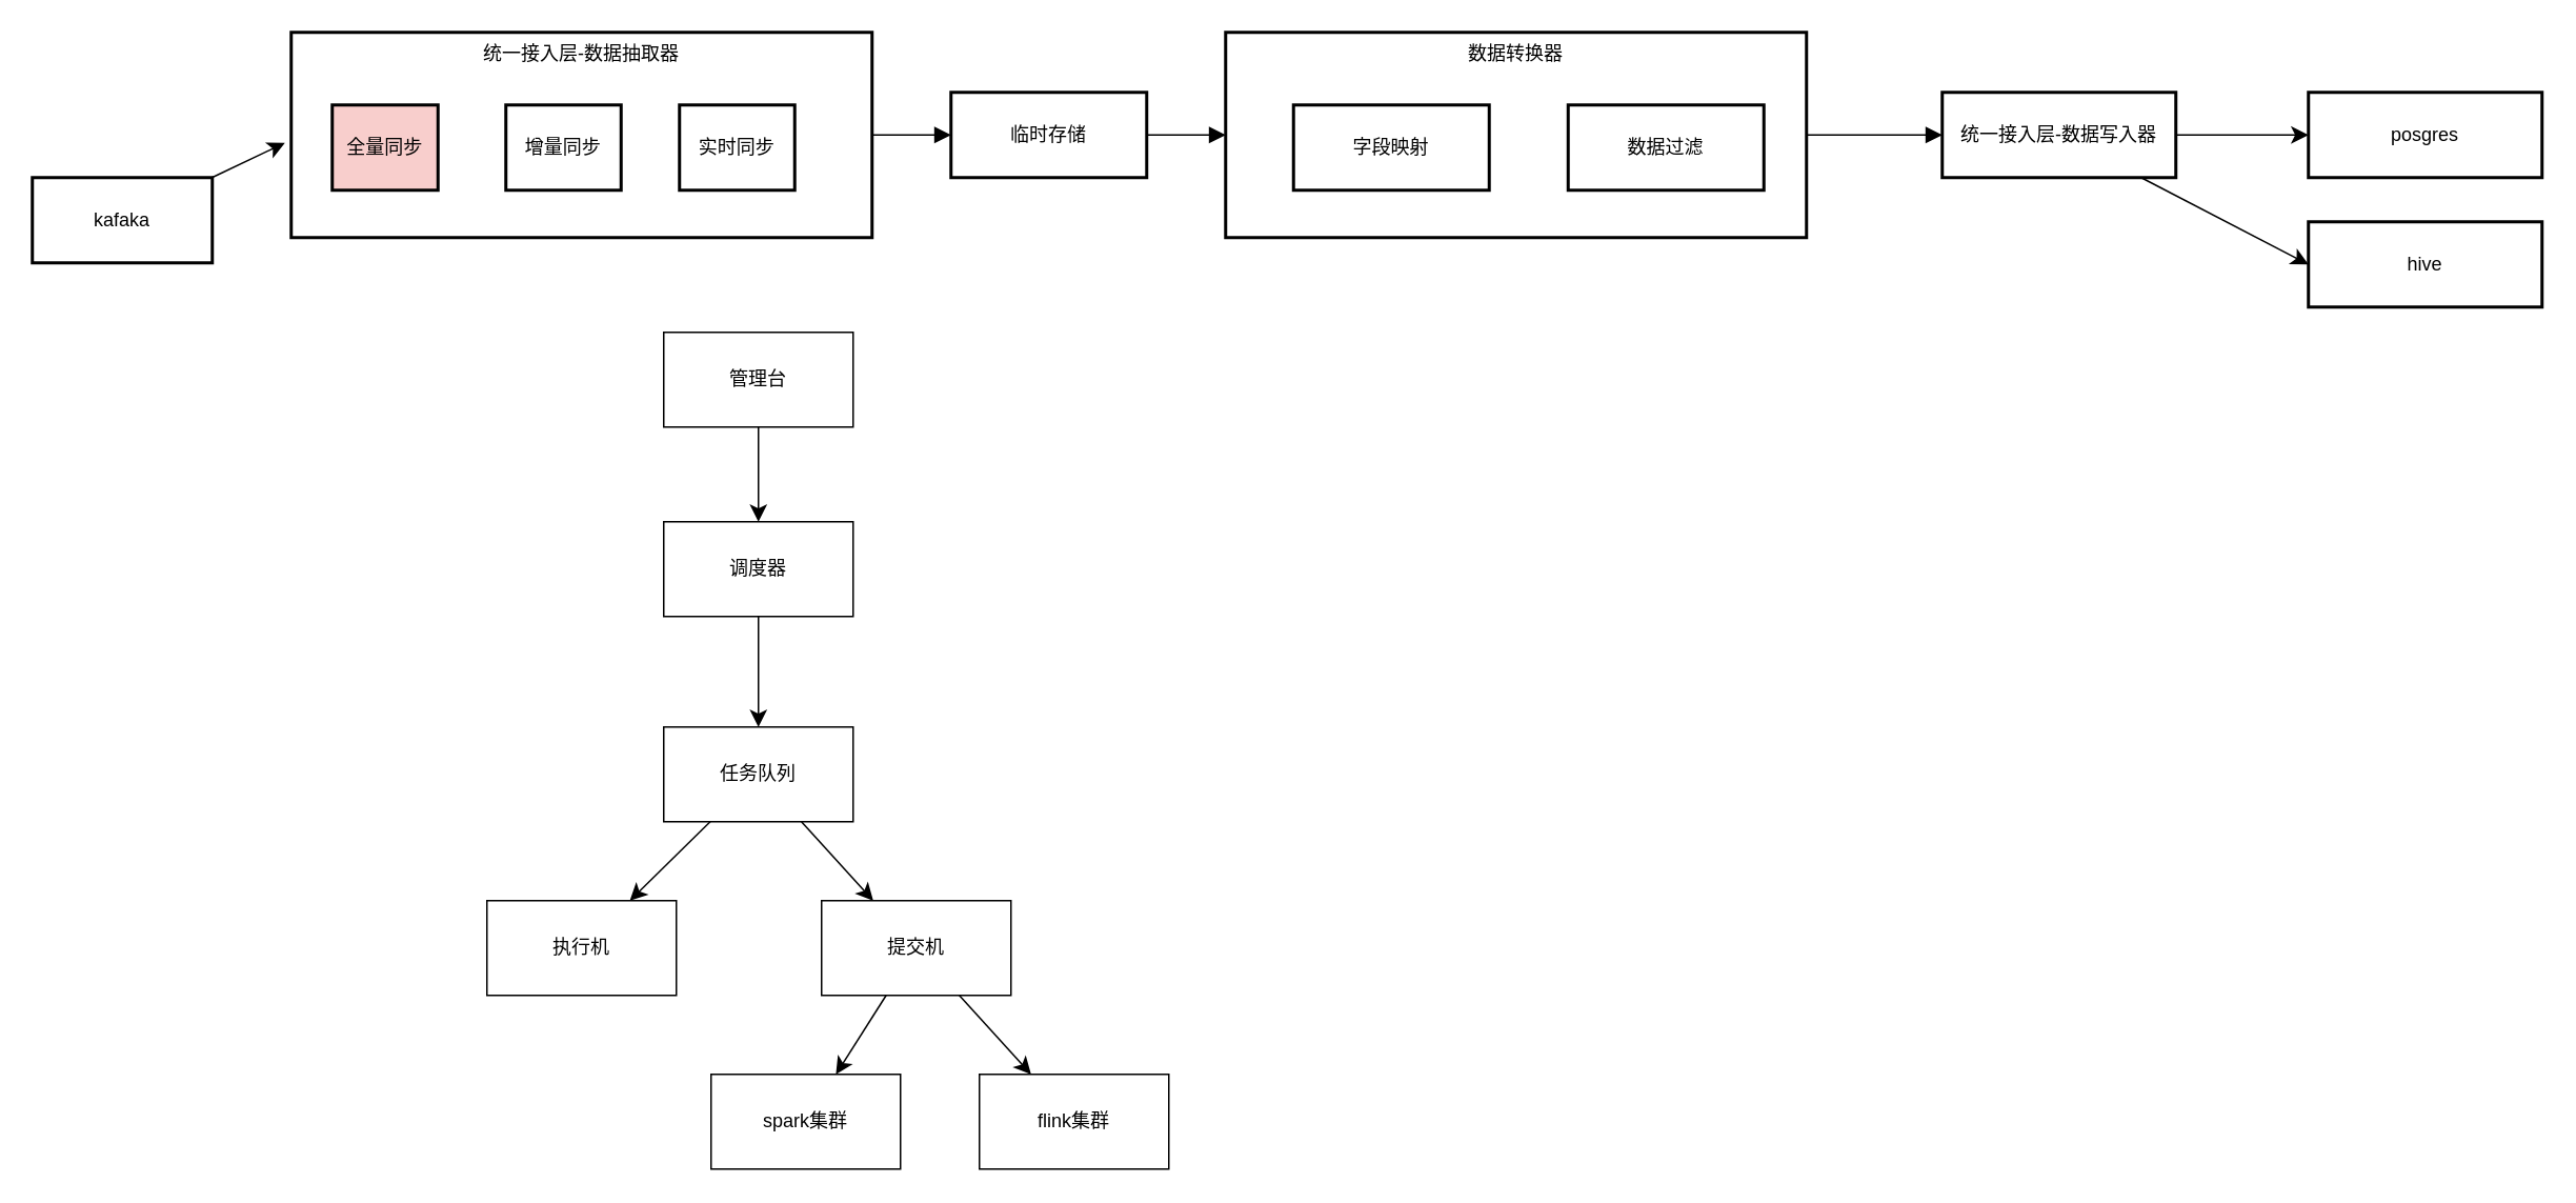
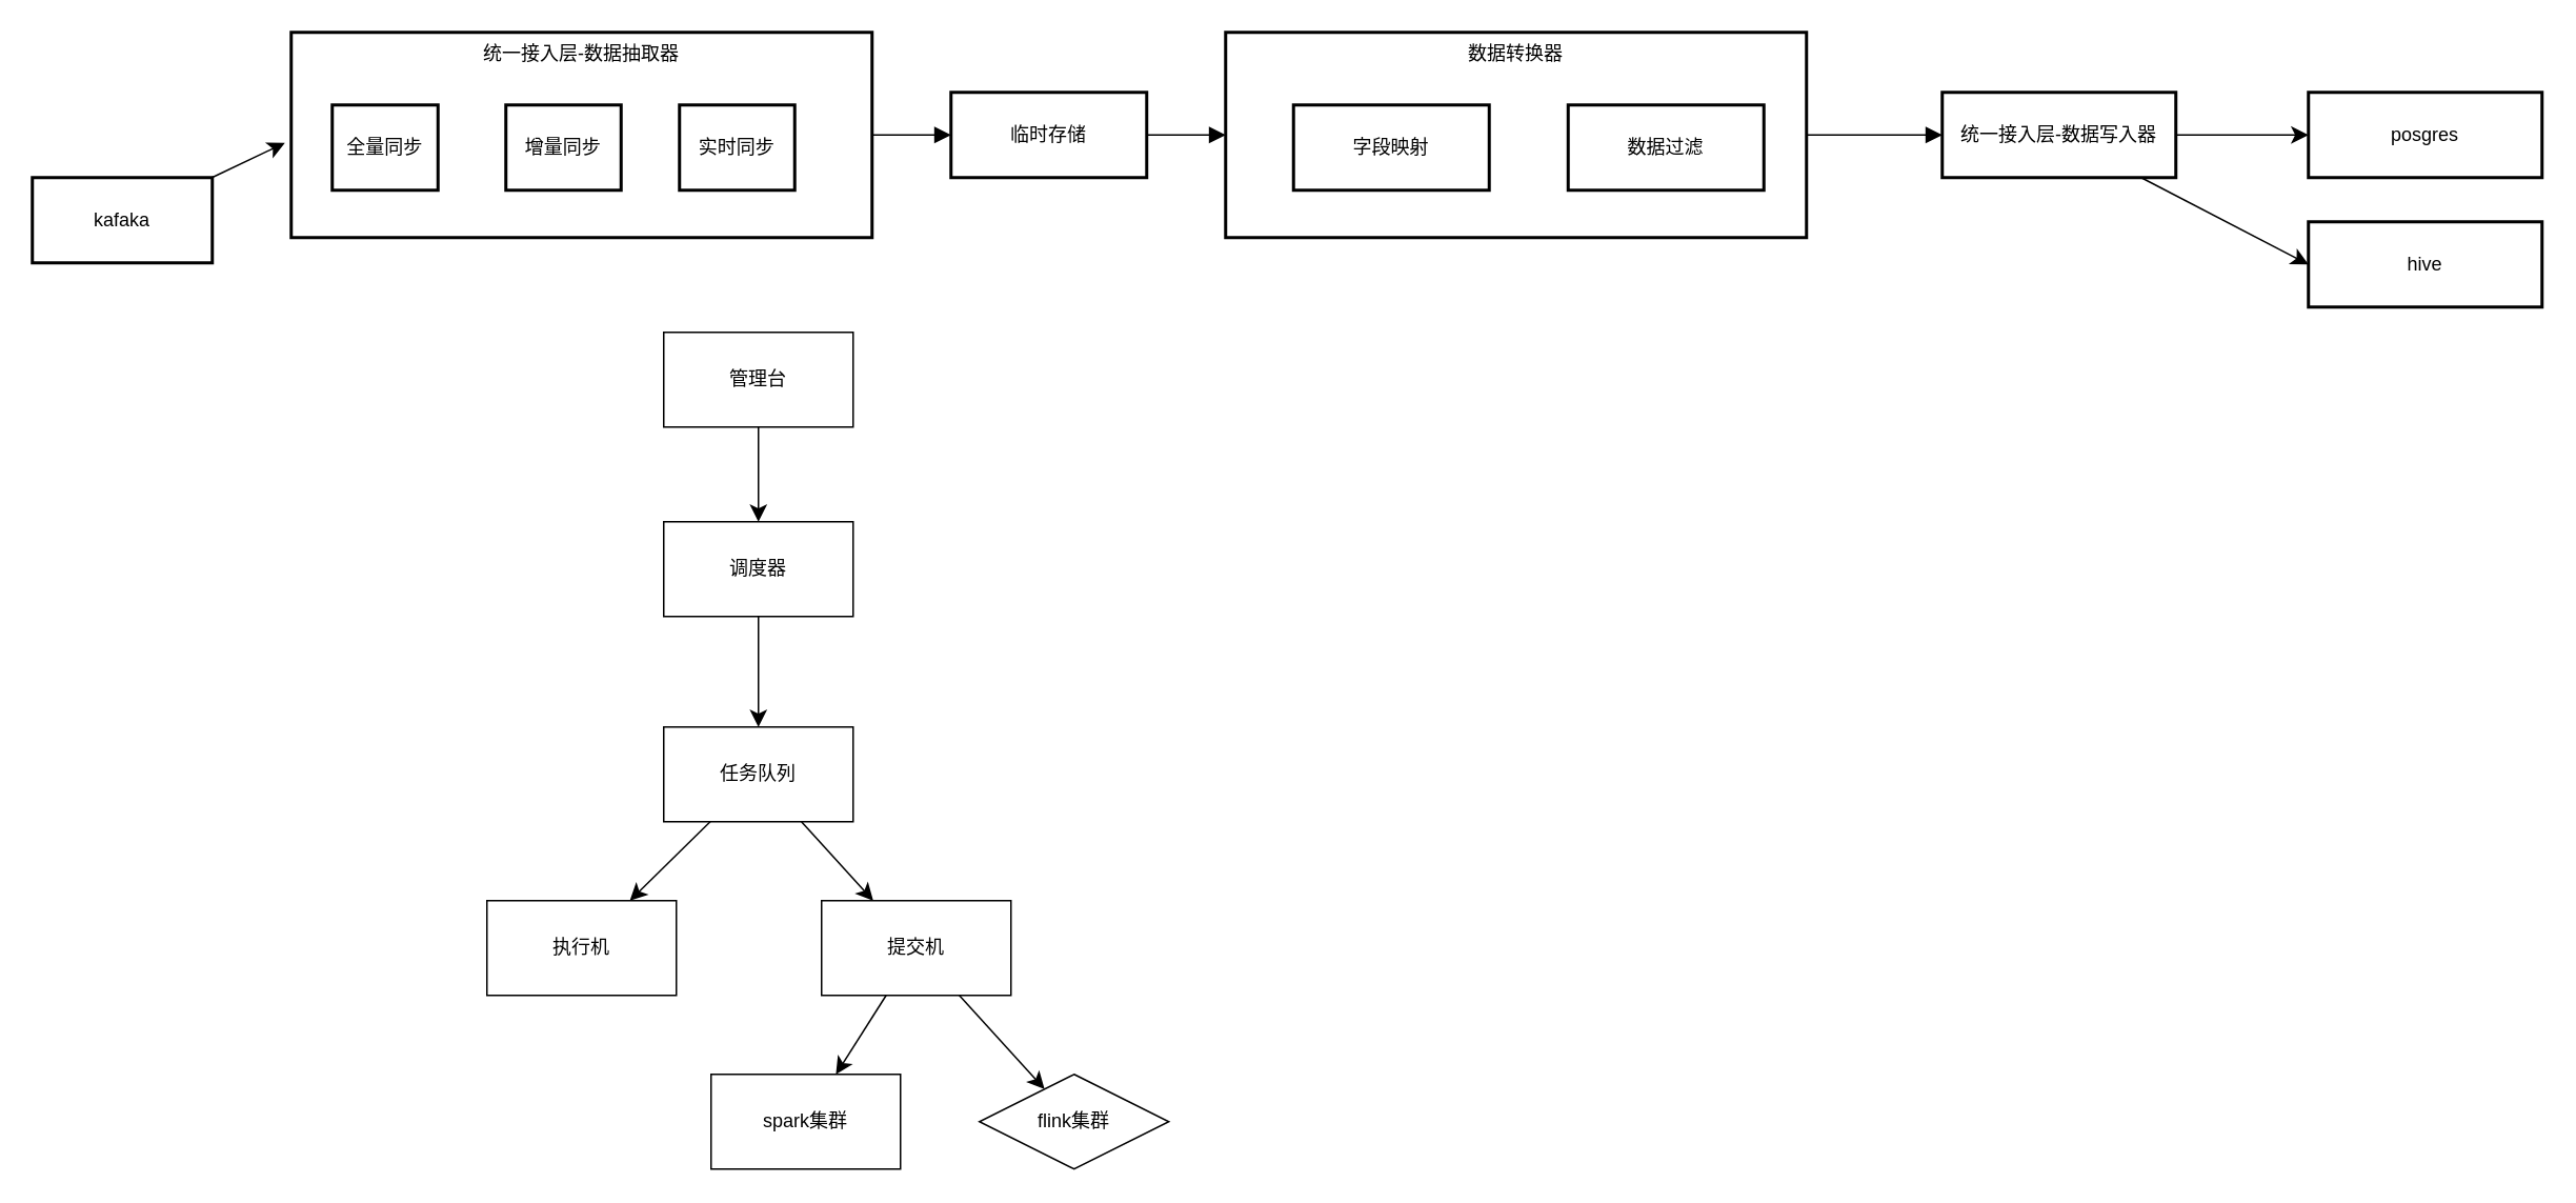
  <mxCell id="0" />
  <mxCell id="1" parent="0" />
  <mxCell id="2" value="数据转换器" style="whiteSpace=wrap;strokeWidth=2;verticalAlign=top;" parent="1" vertex="1"><mxGeometry x="776" y="20" width="368" height="130" as="geometry" /></mxCell>
  <mxCell id="3" value="字段映射" style="whiteSpace=wrap;strokeWidth=2;" parent="2" vertex="1"><mxGeometry x="43" y="46" width="124" height="54" as="geometry" /></mxCell>
  <mxCell id="4" value="数据过滤" style="whiteSpace=wrap;strokeWidth=2;" parent="2" vertex="1"><mxGeometry x="217" y="46" width="124" height="54" as="geometry" /></mxCell>
  <mxCell id="5" value="统一接入层-数据抽取器" style="whiteSpace=wrap;strokeWidth=2;verticalAlign=top;" parent="1" vertex="1"><mxGeometry x="184" y="20" width="368" height="130" as="geometry" /></mxCell>
- <mxCell id="6" value="全量同步" style="whiteSpace=wrap;strokeWidth=2;fillColor=#f8cecc;" parent="5" vertex="1"><mxGeometry x="26" y="46" width="67" height="54" as="geometry" /></mxCell>
+ <mxCell id="6" value="全量同步" style="whiteSpace=wrap;strokeWidth=2;" parent="5" vertex="1"><mxGeometry x="26" y="46" width="67" height="54" as="geometry" /></mxCell>
  <mxCell id="7" value="增量同步" style="whiteSpace=wrap;strokeWidth=2;" parent="5" vertex="1"><mxGeometry x="136" y="46" width="73" height="54" as="geometry" /></mxCell>
  <mxCell id="8" value="实时同步" style="whiteSpace=wrap;strokeWidth=2;" vertex="1" parent="5"><mxGeometry x="246" y="46" width="73" height="54" as="geometry" /></mxCell>
  <mxCell id="9" value="临时存储" style="whiteSpace=wrap;strokeWidth=2;" parent="1" vertex="1"><mxGeometry x="602" y="58" width="124" height="54" as="geometry" /></mxCell>
  <mxCell id="10" value="" style="edgeStyle=none;curved=1;rounded=0;orthogonalLoop=1;jettySize=auto;html=1;fontSize=12;startSize=8;endSize=8;" parent="1" source="12" target="16" edge="1"><mxGeometry relative="1" as="geometry" /></mxCell>
  <mxCell id="11" style="edgeStyle=none;curved=1;rounded=0;orthogonalLoop=1;jettySize=auto;html=1;entryX=0;entryY=0.5;entryDx=0;entryDy=0;fontSize=12;startSize=8;endSize=8;" edge="1" parent="1" source="12" target="32"><mxGeometry relative="1" as="geometry" /></mxCell>
  <mxCell id="12" value="统一接入层-数据写入器" style="whiteSpace=wrap;strokeWidth=2;" parent="1" vertex="1"><mxGeometry x="1230" y="58" width="148" height="54" as="geometry" /></mxCell>
  <mxCell id="13" value="" style="curved=1;startArrow=none;endArrow=block;exitX=1;exitY=0.5;entryX=0;entryY=0.5;rounded=0;fontSize=12;startSize=8;endSize=8;" parent="1" source="5" target="9" edge="1"><mxGeometry relative="1" as="geometry"><Array as="points" /></mxGeometry></mxCell>
  <mxCell id="14" value="" style="curved=1;startArrow=none;endArrow=block;exitX=1;exitY=0.5;entryX=0;entryY=0.5;rounded=0;fontSize=12;startSize=8;endSize=8;" parent="1" source="9" target="2" edge="1"><mxGeometry relative="1" as="geometry"><Array as="points" /></mxGeometry></mxCell>
  <mxCell id="15" value="" style="curved=1;startArrow=none;endArrow=block;exitX=1;exitY=0.5;entryX=0;entryY=0.5;rounded=0;fontSize=12;startSize=8;endSize=8;" parent="1" source="2" target="12" edge="1"><mxGeometry relative="1" as="geometry"><Array as="points" /></mxGeometry></mxCell>
  <mxCell id="16" value="posgres" style="whiteSpace=wrap;strokeWidth=2;" parent="1" vertex="1"><mxGeometry x="1462" y="58" width="148" height="54" as="geometry" /></mxCell>
  <mxCell id="17" value="" style="edgeStyle=none;curved=1;rounded=0;orthogonalLoop=1;jettySize=auto;html=1;fontSize=12;startSize=8;endSize=8;" edge="1" parent="1" source="18" target="20"><mxGeometry relative="1" as="geometry" /></mxCell>
  <mxCell id="18" value="管理台" style="rounded=0;whiteSpace=wrap;html=1;" parent="1" vertex="1"><mxGeometry x="420" y="210" width="120" height="60" as="geometry" /></mxCell>
  <mxCell id="19" value="" style="edgeStyle=none;curved=1;rounded=0;orthogonalLoop=1;jettySize=auto;html=1;fontSize=12;startSize=8;endSize=8;" edge="1" parent="1" source="20" target="23"><mxGeometry relative="1" as="geometry" /></mxCell>
  <mxCell id="20" value="调度器" style="rounded=0;whiteSpace=wrap;html=1;" vertex="1" parent="1"><mxGeometry x="420" y="330" width="120" height="60" as="geometry" /></mxCell>
  <mxCell id="21" value="" style="edgeStyle=none;curved=1;rounded=0;orthogonalLoop=1;jettySize=auto;html=1;fontSize=12;startSize=8;endSize=8;" edge="1" parent="1" source="23" target="24"><mxGeometry relative="1" as="geometry" /></mxCell>
  <mxCell id="22" value="" style="edgeStyle=none;curved=1;rounded=0;orthogonalLoop=1;jettySize=auto;html=1;fontSize=12;startSize=8;endSize=8;" edge="1" parent="1" source="23" target="27"><mxGeometry relative="1" as="geometry" /></mxCell>
  <mxCell id="23" value="任务队列" style="rounded=0;whiteSpace=wrap;html=1;" vertex="1" parent="1"><mxGeometry x="420" y="460" width="120" height="60" as="geometry" /></mxCell>
  <mxCell id="24" value="执行机" style="rounded=0;whiteSpace=wrap;html=1;" vertex="1" parent="1"><mxGeometry x="308" y="570" width="120" height="60" as="geometry" /></mxCell>
  <mxCell id="25" value="" style="edgeStyle=none;curved=1;rounded=0;orthogonalLoop=1;jettySize=auto;html=1;fontSize=12;startSize=8;endSize=8;" edge="1" parent="1" source="27" target="28"><mxGeometry relative="1" as="geometry" /></mxCell>
  <mxCell id="26" value="" style="edgeStyle=none;curved=1;rounded=0;orthogonalLoop=1;jettySize=auto;html=1;fontSize=12;startSize=8;endSize=8;" edge="1" parent="1" source="27" target="29"><mxGeometry relative="1" as="geometry" /></mxCell>
  <mxCell id="27" value="提交机" style="rounded=0;whiteSpace=wrap;html=1;" vertex="1" parent="1"><mxGeometry x="520" y="570" width="120" height="60" as="geometry" /></mxCell>
- <mxCell id="28" value="flink集群" style="rounded=0;whiteSpace=wrap;html=1;" vertex="1" parent="1"><mxGeometry x="620" y="680" width="120" height="60" as="geometry" /></mxCell>
+ <mxCell id="28" value="flink集群" style="rhombus;whiteSpace=wrap;html=1;" vertex="1" parent="1"><mxGeometry x="620" y="680" width="120" height="60" as="geometry" /></mxCell>
  <mxCell id="29" value="spark集群" style="rounded=0;whiteSpace=wrap;html=1;" vertex="1" parent="1"><mxGeometry x="450" y="680" width="120" height="60" as="geometry" /></mxCell>
  <mxCell id="30" style="edgeStyle=none;curved=1;rounded=0;orthogonalLoop=1;jettySize=auto;html=1;fontSize=12;startSize=8;endSize=8;" edge="1" parent="1" source="31"><mxGeometry relative="1" as="geometry"><mxPoint x="180" y="90" as="targetPoint" /></mxGeometry></mxCell>
  <mxCell id="31" value="kafaka" style="whiteSpace=wrap;strokeWidth=2;" vertex="1" parent="1"><mxGeometry x="20" y="112" width="114" height="54" as="geometry" /></mxCell>
  <mxCell id="32" value="hive" style="whiteSpace=wrap;strokeWidth=2;" vertex="1" parent="1"><mxGeometry x="1462" y="140" width="148" height="54" as="geometry" /></mxCell>
